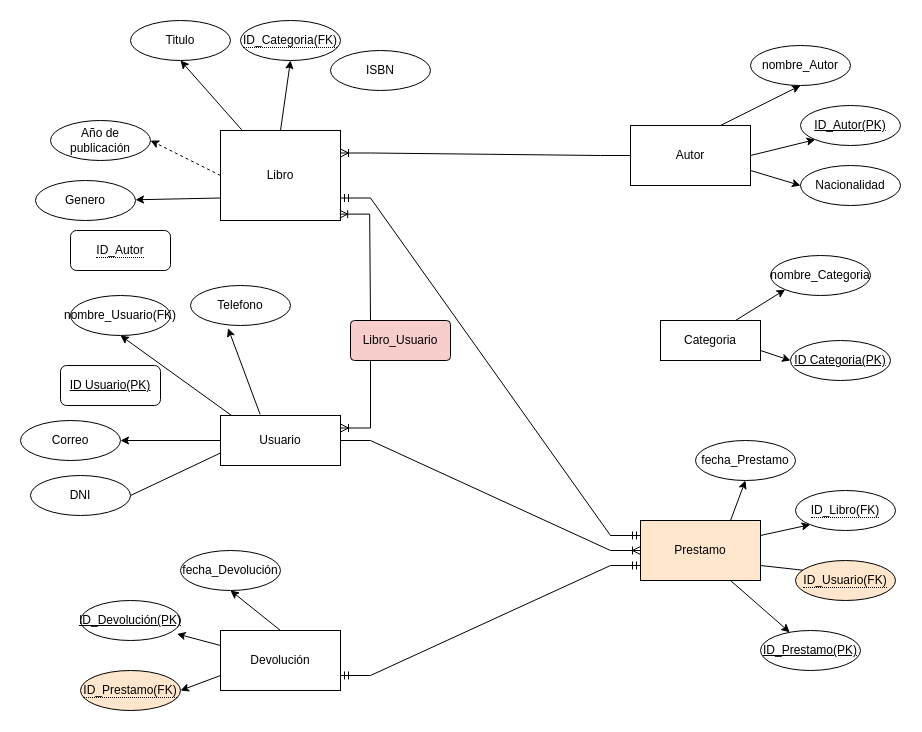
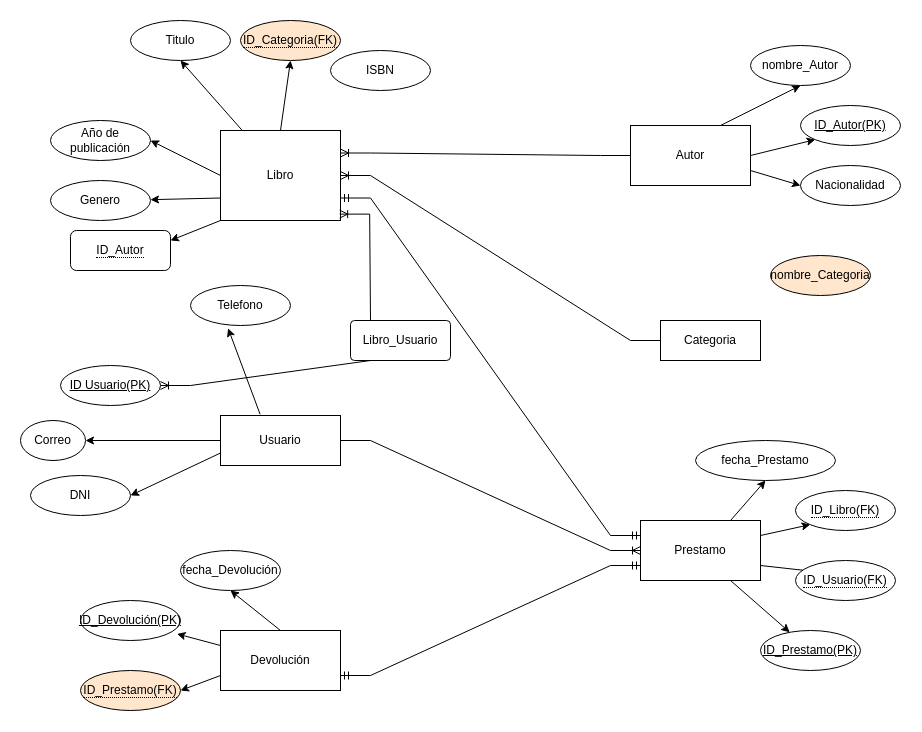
  <mxCell id="0" />
  <mxCell id="1" parent="0" />
  <mxCell id="2" style="edgeStyle=none;rounded=0;orthogonalLoop=1;jettySize=auto;html=1;exitX=0;exitY=0.75;exitDx=0;exitDy=0;" edge="1" parent="1" source="6" target="25"><mxGeometry relative="1" as="geometry" /></mxCell>
  <mxCell id="3" style="rounded=0;orthogonalLoop=1;jettySize=auto;html=1;exitX=0.177;exitY=-0.007;exitDx=0;exitDy=0;entryX=0.5;entryY=1;entryDx=0;entryDy=0;exitPerimeter=0;" edge="1" parent="1" source="6" target="23"><mxGeometry relative="1" as="geometry" /></mxCell>
- <mxCell id="4" style="edgeStyle=none;rounded=0;orthogonalLoop=1;jettySize=auto;html=1;exitX=0;exitY=0.5;exitDx=0;exitDy=0;entryX=1;entryY=0.5;entryDx=0;entryDy=0;dashed=1;" edge="1" parent="1" source="6" target="26"><mxGeometry relative="1" as="geometry" /></mxCell>
+ <mxCell id="4" style="edgeStyle=none;rounded=0;orthogonalLoop=1;jettySize=auto;html=1;exitX=0;exitY=0.5;exitDx=0;exitDy=0;entryX=1;entryY=0.5;entryDx=0;entryDy=0;" edge="1" parent="1" source="6" target="26"><mxGeometry relative="1" as="geometry" /></mxCell>
  <mxCell id="5" style="edgeStyle=none;rounded=0;orthogonalLoop=1;jettySize=auto;html=1;exitX=0.5;exitY=0;exitDx=0;exitDy=0;entryX=0.5;entryY=1;entryDx=0;entryDy=0;" edge="1" parent="1" source="6" target="48"><mxGeometry relative="1" as="geometry" /></mxCell>
  <mxCell id="6" value="Libro" style="rounded=0;whiteSpace=wrap;html=1;" vertex="1" parent="1"><mxGeometry x="220" y="130" width="120" height="90" as="geometry" /></mxCell>
  <mxCell id="7" style="edgeStyle=none;rounded=0;orthogonalLoop=1;jettySize=auto;html=1;entryX=0.5;entryY=1;entryDx=0;entryDy=0;exitX=0.75;exitY=0;exitDx=0;exitDy=0;" edge="1" parent="1" source="10" target="32"><mxGeometry relative="1" as="geometry"><mxPoint x="705" y="115" as="sourcePoint" /></mxGeometry></mxCell>
  <mxCell id="8" style="edgeStyle=none;rounded=0;orthogonalLoop=1;jettySize=auto;html=1;exitX=1;exitY=0.5;exitDx=0;exitDy=0;entryX=0;entryY=1;entryDx=0;entryDy=0;" edge="1" parent="1" source="10" target="33"><mxGeometry relative="1" as="geometry" /></mxCell>
  <mxCell id="9" style="edgeStyle=none;rounded=0;orthogonalLoop=1;jettySize=auto;html=1;exitX=1;exitY=0.75;exitDx=0;exitDy=0;entryX=0;entryY=0.5;entryDx=0;entryDy=0;" edge="1" parent="1" source="10" target="34"><mxGeometry relative="1" as="geometry" /></mxCell>
  <mxCell id="10" value="Autor" style="rounded=0;whiteSpace=wrap;html=1;" vertex="1" parent="1"><mxGeometry x="630" y="125" width="120" height="60" as="geometry" /></mxCell>
- <mxCell id="11" style="edgeStyle=none;rounded=0;orthogonalLoop=1;jettySize=auto;html=1;exitX=0.097;exitY=0.008;exitDx=0;exitDy=0;entryX=0.5;entryY=1;entryDx=0;entryDy=0;exitPerimeter=0;" edge="1" parent="1" source="15" target="28"><mxGeometry relative="1" as="geometry" /></mxCell>
- <mxCell id="12" style="edgeStyle=none;rounded=0;orthogonalLoop=1;jettySize=auto;html=1;exitX=0;exitY=0.75;exitDx=0;exitDy=0;entryX=1;entryY=0.5;entryDx=0;entryDy=0;endArrow=none;" edge="1" parent="1" source="15" target="31"><mxGeometry relative="1" as="geometry" /></mxCell>
+ <mxCell id="12" style="edgeStyle=none;rounded=0;orthogonalLoop=1;jettySize=auto;html=1;exitX=0;exitY=0.75;exitDx=0;exitDy=0;entryX=1;entryY=0.5;entryDx=0;entryDy=0;" edge="1" parent="1" source="15" target="31"><mxGeometry relative="1" as="geometry" /></mxCell>
  <mxCell id="13" style="edgeStyle=none;rounded=0;orthogonalLoop=1;jettySize=auto;html=1;exitX=0;exitY=0.5;exitDx=0;exitDy=0;entryX=1;entryY=0.5;entryDx=0;entryDy=0;" edge="1" parent="1" source="15" target="30"><mxGeometry relative="1" as="geometry" /></mxCell>
  <mxCell id="14" style="edgeStyle=none;rounded=0;orthogonalLoop=1;jettySize=auto;html=1;exitX=0.33;exitY=-0.024;exitDx=0;exitDy=0;entryX=0.376;entryY=1.07;entryDx=0;entryDy=0;exitPerimeter=0;entryPerimeter=0;" edge="1" parent="1" source="15" target="29"><mxGeometry relative="1" as="geometry" /></mxCell>
  <mxCell id="15" value="Usuario" style="rounded=0;whiteSpace=wrap;html=1;" vertex="1" parent="1"><mxGeometry x="220" y="415" width="120" height="50" as="geometry" /></mxCell>
  <mxCell id="16" style="edgeStyle=none;rounded=0;orthogonalLoop=1;jettySize=auto;html=1;exitX=0.75;exitY=1;exitDx=0;exitDy=0;" edge="1" parent="1" source="18" target="36"><mxGeometry relative="1" as="geometry" /></mxCell>
  <mxCell id="17" style="edgeStyle=none;rounded=0;orthogonalLoop=1;jettySize=auto;html=1;exitX=0.75;exitY=0;exitDx=0;exitDy=0;entryX=0.5;entryY=1;entryDx=0;entryDy=0;" edge="1" parent="1" source="18" target="43"><mxGeometry relative="1" as="geometry" /></mxCell>
- <mxCell id="18" value="Prestamo" style="rounded=0;whiteSpace=wrap;html=1;fillColor=#ffe6cc;" vertex="1" parent="1"><mxGeometry x="640" y="520" width="120" height="60" as="geometry" /></mxCell>
+ <mxCell id="18" value="Prestamo" style="rounded=0;whiteSpace=wrap;html=1;" vertex="1" parent="1"><mxGeometry x="640" y="520" width="120" height="60" as="geometry" /></mxCell>
  <mxCell id="19" style="edgeStyle=none;rounded=0;orthogonalLoop=1;jettySize=auto;html=1;exitX=0.5;exitY=0;exitDx=0;exitDy=0;entryX=0.5;entryY=1;entryDx=0;entryDy=0;" edge="1" parent="1" source="22" target="39"><mxGeometry relative="1" as="geometry" /></mxCell>
  <mxCell id="20" style="edgeStyle=none;rounded=0;orthogonalLoop=1;jettySize=auto;html=1;exitX=1;exitY=0.75;exitDx=0;exitDy=0;entryX=1;entryY=0.5;entryDx=0;entryDy=0;" edge="1" parent="1" source="18" target="41"><mxGeometry relative="1" as="geometry" /></mxCell>
  <mxCell id="21" style="edgeStyle=none;rounded=0;orthogonalLoop=1;jettySize=auto;html=1;exitX=0;exitY=0.75;exitDx=0;exitDy=0;entryX=1;entryY=0.5;entryDx=0;entryDy=0;" edge="1" parent="1" source="22" target="44"><mxGeometry relative="1" as="geometry" /></mxCell>
  <mxCell id="22" value="Devolución" style="rounded=0;whiteSpace=wrap;html=1;" vertex="1" parent="1"><mxGeometry x="220" y="630" width="120" height="60" as="geometry" /></mxCell>
  <mxCell id="23" value="Titulo" style="ellipse;whiteSpace=wrap;html=1;align=center;" vertex="1" parent="1"><mxGeometry x="130" y="20" width="100" height="40" as="geometry" /></mxCell>
  <mxCell id="24" value="ISBN" style="ellipse;whiteSpace=wrap;html=1;align=center;" vertex="1" parent="1"><mxGeometry x="330" y="50" width="100" height="40" as="geometry" /></mxCell>
- <mxCell id="25" value="Genero" style="ellipse;whiteSpace=wrap;html=1;align=center;" vertex="1" parent="1"><mxGeometry x="35" y="180" width="100" height="40" as="geometry" /></mxCell>
+ <mxCell id="25" value="Genero" style="ellipse;whiteSpace=wrap;html=1;align=center;" vertex="1" parent="1"><mxGeometry y="180" width="100" height="40" as="geometry" x="50" /></mxCell>
  <mxCell id="26" value="Año de publicación" style="ellipse;whiteSpace=wrap;html=1;align=center;" vertex="1" parent="1"><mxGeometry y="120" width="100" height="40" as="geometry" x="50" /></mxCell>
- <mxCell id="27" value="ID Usuario(PK)" style="whiteSpace=wrap;html=1;align=center;fontStyle=4;rounded=1;" vertex="1" parent="1"><mxGeometry x="60" y="365" width="100" height="40" as="geometry" /></mxCell>
- <mxCell id="28" value="nombre_Usuario(FK)" style="ellipse;whiteSpace=wrap;html=1;align=center;" vertex="1" parent="1"><mxGeometry x="70" y="295" width="100" height="40" as="geometry" /></mxCell>
+ <mxCell id="27" value="ID Usuario(PK)" style="ellipse;whiteSpace=wrap;html=1;align=center;fontStyle=4;" vertex="1" parent="1"><mxGeometry x="60" y="365" width="100" height="40" as="geometry" /></mxCell>
  <mxCell id="29" value="Telefono" style="ellipse;whiteSpace=wrap;html=1;align=center;" vertex="1" parent="1"><mxGeometry x="190" y="285" width="100" height="40" as="geometry" /></mxCell>
- <mxCell id="30" value="Correo" style="ellipse;whiteSpace=wrap;html=1;align=center;" vertex="1" parent="1"><mxGeometry x="20" y="420" width="100" height="40" as="geometry" /></mxCell>
+ <mxCell id="30" value="Correo" style="ellipse;whiteSpace=wrap;html=1;align=center;" vertex="1" parent="1"><mxGeometry x="20" y="420" width="65" height="40" as="geometry" /></mxCell>
  <mxCell id="31" value="DNI" style="ellipse;whiteSpace=wrap;html=1;align=center;" vertex="1" parent="1"><mxGeometry x="30" y="475" width="100" height="40" as="geometry" /></mxCell>
  <mxCell id="32" value="nombre_Autor" style="ellipse;whiteSpace=wrap;html=1;align=center;" vertex="1" parent="1"><mxGeometry x="750" y="45" width="100" height="40" as="geometry" /></mxCell>
  <mxCell id="33" value="ID_Autor(PK)" style="ellipse;whiteSpace=wrap;html=1;align=center;fontStyle=4;" vertex="1" parent="1"><mxGeometry x="800" y="105" width="100" height="40" as="geometry" /></mxCell>
  <mxCell id="34" value="Nacionalidad" style="ellipse;whiteSpace=wrap;html=1;align=center;" vertex="1" parent="1"><mxGeometry x="800" y="165" width="100" height="40" as="geometry" /></mxCell>
  <mxCell id="35" value="ID_Devolución(PK)" style="ellipse;whiteSpace=wrap;html=1;align=center;fontStyle=4;" vertex="1" parent="1"><mxGeometry x="80" y="600" width="100" height="40" as="geometry" /></mxCell>
  <mxCell id="36" value="ID_Prestamo(PK)" style="ellipse;whiteSpace=wrap;html=1;align=center;fontStyle=4;" vertex="1" parent="1"><mxGeometry x="760" y="630" width="100" height="40" as="geometry" /></mxCell>
- <mxCell id="37" style="edgeStyle=none;rounded=0;orthogonalLoop=1;jettySize=auto;html=1;exitX=1;exitY=0.75;exitDx=0;exitDy=0;entryX=0;entryY=0.5;entryDx=0;entryDy=0;" edge="1" parent="1" source="38" target="46"><mxGeometry relative="1" as="geometry" /></mxCell>
  <mxCell id="38" value="Categoria" style="whiteSpace=wrap;html=1;align=center;" vertex="1" parent="1"><mxGeometry x="660" y="320" width="100" height="40" as="geometry" /></mxCell>
  <mxCell id="39" value="fecha_Devolución" style="ellipse;whiteSpace=wrap;html=1;align=center;" vertex="1" parent="1"><mxGeometry x="180" y="550" width="100" height="40" as="geometry" /></mxCell>
  <mxCell id="40" value="&lt;span style=&quot;border-bottom: 1px dotted&quot;&gt;ID_Libro(FK)&lt;/span&gt;" style="ellipse;whiteSpace=wrap;html=1;align=center;" vertex="1" parent="1"><mxGeometry x="795" y="490" width="100" height="40" as="geometry" /></mxCell>
- <mxCell id="41" value="&lt;span style=&quot;border-bottom: 1px dotted&quot;&gt;ID_Usuario(FK)&lt;/span&gt;" style="ellipse;whiteSpace=wrap;html=1;align=center;fillColor=#ffe6cc;" vertex="1" parent="1"><mxGeometry x="795" y="560" width="100" height="40" as="geometry" /></mxCell>
+ <mxCell id="41" value="&lt;span style=&quot;border-bottom: 1px dotted&quot;&gt;ID_Usuario(FK)&lt;/span&gt;" style="ellipse;whiteSpace=wrap;html=1;align=center;" vertex="1" parent="1"><mxGeometry x="795" y="560" width="100" height="40" as="geometry" /></mxCell>
  <mxCell id="42" style="edgeStyle=none;rounded=0;orthogonalLoop=1;jettySize=auto;html=1;exitX=1;exitY=0.25;exitDx=0;exitDy=0;entryX=0;entryY=1;entryDx=0;entryDy=0;" edge="1" parent="1" source="18" target="40"><mxGeometry relative="1" as="geometry"><mxPoint x="805" y="530" as="targetPoint" /></mxGeometry></mxCell>
- <mxCell id="43" value="fecha_Prestamo" style="ellipse;whiteSpace=wrap;html=1;align=center;" vertex="1" parent="1"><mxGeometry x="695" y="440" width="100" height="40" as="geometry" /></mxCell>
+ <mxCell id="43" value="fecha_Prestamo" style="ellipse;whiteSpace=wrap;html=1;align=center;" vertex="1" parent="1"><mxGeometry x="695" y="440" width="140" height="40" as="geometry" /></mxCell>
  <mxCell id="44" value="&lt;span style=&quot;border-bottom: 1px dotted&quot;&gt;ID_Prestamo(FK)&lt;/span&gt;" style="ellipse;whiteSpace=wrap;html=1;align=center;fillColor=#ffe6cc;" vertex="1" parent="1"><mxGeometry x="80" y="670" width="100" height="40" as="geometry" /></mxCell>
- <mxCell id="45" value="nombre_Categoria" style="ellipse;whiteSpace=wrap;html=1;align=center;" vertex="1" parent="1"><mxGeometry x="770" y="255" width="100" height="40" as="geometry" /></mxCell>
- <mxCell id="46" value="ID Categoria(PK)" style="ellipse;whiteSpace=wrap;html=1;align=center;fontStyle=4;" vertex="1" parent="1"><mxGeometry x="790" y="340" width="100" height="40" as="geometry" /></mxCell>
- <mxCell id="47" style="edgeStyle=none;rounded=0;orthogonalLoop=1;jettySize=auto;html=1;exitX=0.75;exitY=0;exitDx=0;exitDy=0;entryX=0;entryY=1;entryDx=0;entryDy=0;" edge="1" parent="1" source="38" target="45"><mxGeometry relative="1" as="geometry" /></mxCell>
- <mxCell id="48" value="&lt;span style=&quot;border-bottom: 1px dotted&quot;&gt;ID_Categoria(FK)&lt;/span&gt;" style="ellipse;whiteSpace=wrap;html=1;align=center;" vertex="1" parent="1"><mxGeometry x="240" y="20" width="100" height="40" as="geometry" /></mxCell>
+ <mxCell id="45" value="nombre_Categoria" style="ellipse;whiteSpace=wrap;html=1;align=center;fillColor=#ffe6cc;" vertex="1" parent="1"><mxGeometry x="770" y="255" width="100" height="40" as="geometry" /></mxCell>
+ <mxCell id="48" value="&lt;span style=&quot;border-bottom: 1px dotted&quot;&gt;ID_Categoria(FK)&lt;/span&gt;" style="ellipse;whiteSpace=wrap;html=1;align=center;fillColor=#ffe6cc;" vertex="1" parent="1"><mxGeometry x="240" y="20" width="100" height="40" as="geometry" /></mxCell>
  <mxCell id="49" value="" style="edgeStyle=entityRelationEdgeStyle;fontSize=12;html=1;endArrow=ERoneToMany;rounded=0;fontStyle=2;entryX=1;entryY=0.25;entryDx=0;entryDy=0;exitX=0;exitY=0.5;exitDx=0;exitDy=0;" edge="1" parent="1" source="10" target="6"><mxGeometry width="100" height="100" relative="1" as="geometry"><mxPoint x="440" y="150" as="sourcePoint" /><mxPoint x="560" y="150" as="targetPoint" /></mxGeometry></mxCell>
+ <mxCell id="50" value="" style="edgeStyle=entityRelationEdgeStyle;fontSize=12;html=1;endArrow=ERoneToMany;rounded=0;entryX=1;entryY=0.5;entryDx=0;entryDy=0;exitX=0;exitY=0.5;exitDx=0;exitDy=0;" edge="1" parent="1" source="38" target="6"><mxGeometry width="100" height="100" relative="1" as="geometry"><mxPoint x="420" y="440" as="sourcePoint" /><mxPoint x="520" y="340" as="targetPoint" /></mxGeometry></mxCell>
  <mxCell id="51" value="" style="edgeStyle=entityRelationEdgeStyle;fontSize=12;html=1;endArrow=ERmandOne;startArrow=ERmandOne;rounded=0;entryX=0;entryY=0.25;entryDx=0;entryDy=0;exitX=1;exitY=0.75;exitDx=0;exitDy=0;" edge="1" parent="1" source="6" target="18"><mxGeometry width="100" height="100" relative="1" as="geometry"><mxPoint x="370" y="200" as="sourcePoint" /><mxPoint x="750" y="560" as="targetPoint" /></mxGeometry></mxCell>
  <mxCell id="52" value="" style="edgeStyle=entityRelationEdgeStyle;fontSize=12;html=1;endArrow=ERoneToMany;rounded=0;exitX=1;exitY=0.5;exitDx=0;exitDy=0;entryX=0;entryY=0.5;entryDx=0;entryDy=0;" edge="1" parent="1" source="15" target="18"><mxGeometry width="100" height="100" relative="1" as="geometry"><mxPoint x="420" y="440" as="sourcePoint" /><mxPoint x="520" y="340" as="targetPoint" /></mxGeometry></mxCell>
  <mxCell id="53" value="" style="edgeStyle=entityRelationEdgeStyle;fontSize=12;html=1;endArrow=ERmandOne;startArrow=ERmandOne;rounded=0;exitX=1;exitY=0.75;exitDx=0;exitDy=0;entryX=0;entryY=0.75;entryDx=0;entryDy=0;" edge="1" parent="1" source="22" target="18"><mxGeometry width="100" height="100" relative="1" as="geometry"><mxPoint x="420" y="440" as="sourcePoint" /><mxPoint x="520" y="340" as="targetPoint" /></mxGeometry></mxCell>
- <mxCell id="54" value="Libro_Usuario" style="rounded=1;arcSize=10;whiteSpace=wrap;html=1;align=center;fillColor=#f8cecc;" vertex="1" parent="1"><mxGeometry x="350" y="320" width="100" height="40" as="geometry" /></mxCell>
+ <mxCell id="54" value="Libro_Usuario" style="rounded=1;arcSize=10;whiteSpace=wrap;html=1;align=center;" vertex="1" parent="1"><mxGeometry x="350" y="320" width="100" height="40" as="geometry" /></mxCell>
  <mxCell id="55" value="" style="edgeStyle=entityRelationEdgeStyle;fontSize=12;html=1;endArrow=ERoneToMany;rounded=0;entryX=0.993;entryY=0.929;entryDx=0;entryDy=0;entryPerimeter=0;exitX=0.5;exitY=0;exitDx=0;exitDy=0;" edge="1" parent="1" source="54" target="6"><mxGeometry width="100" height="100" relative="1" as="geometry"><mxPoint x="420" y="440" as="sourcePoint" /><mxPoint x="520" y="340" as="targetPoint" /></mxGeometry></mxCell>
- <mxCell id="56" value="" style="edgeStyle=entityRelationEdgeStyle;fontSize=12;html=1;endArrow=ERoneToMany;rounded=0;entryX=1;entryY=0.25;entryDx=0;entryDy=0;exitX=0.5;exitY=1;exitDx=0;exitDy=0;" edge="1" parent="1" source="54" target="15"><mxGeometry width="100" height="100" relative="1" as="geometry"><mxPoint x="320" y="300" as="sourcePoint" /><mxPoint x="520" y="340" as="targetPoint" /></mxGeometry></mxCell>
+ <mxCell id="56" value="" style="edgeStyle=entityRelationEdgeStyle;fontSize=12;html=1;endArrow=ERoneToMany;rounded=0;exitX=0.5;exitY=1;exitDx=0;exitDy=0;" edge="1" parent="1" source="54" target="27"><mxGeometry width="100" height="100" relative="1" as="geometry"><mxPoint x="320" y="300" as="sourcePoint" /><mxPoint x="520" y="340" as="targetPoint" /></mxGeometry></mxCell>
  <mxCell id="57" style="edgeStyle=none;rounded=0;orthogonalLoop=1;jettySize=auto;html=1;exitX=0;exitY=0.25;exitDx=0;exitDy=0;entryX=0.965;entryY=0.835;entryDx=0;entryDy=0;entryPerimeter=0;" edge="1" parent="1" source="22" target="35"><mxGeometry relative="1" as="geometry" /></mxCell>
  <mxCell id="58" value="&lt;span style=&quot;border-bottom: 1px dotted&quot;&gt;ID_Autor&lt;/span&gt;" style="whiteSpace=wrap;html=1;align=center;rounded=1;" vertex="1" parent="1"><mxGeometry x="70" y="230" width="100" height="40" as="geometry" /></mxCell>
+ <mxCell id="59" style="edgeStyle=none;rounded=0;orthogonalLoop=1;jettySize=auto;html=1;exitX=0;exitY=1;exitDx=0;exitDy=0;entryX=1;entryY=0.25;entryDx=0;entryDy=0;entryPerimeter=0;" edge="1" parent="1" source="6" target="58"><mxGeometry relative="1" as="geometry" /></mxCell>
